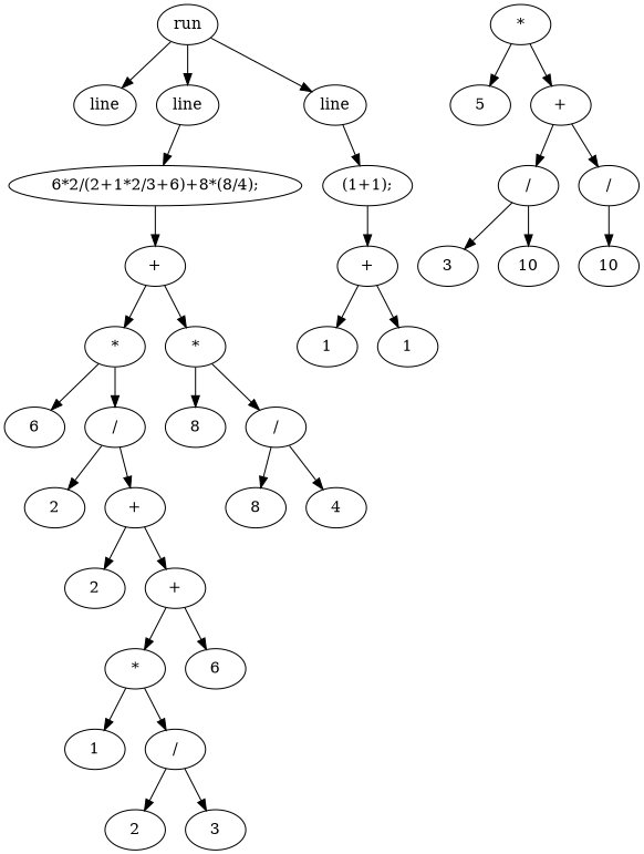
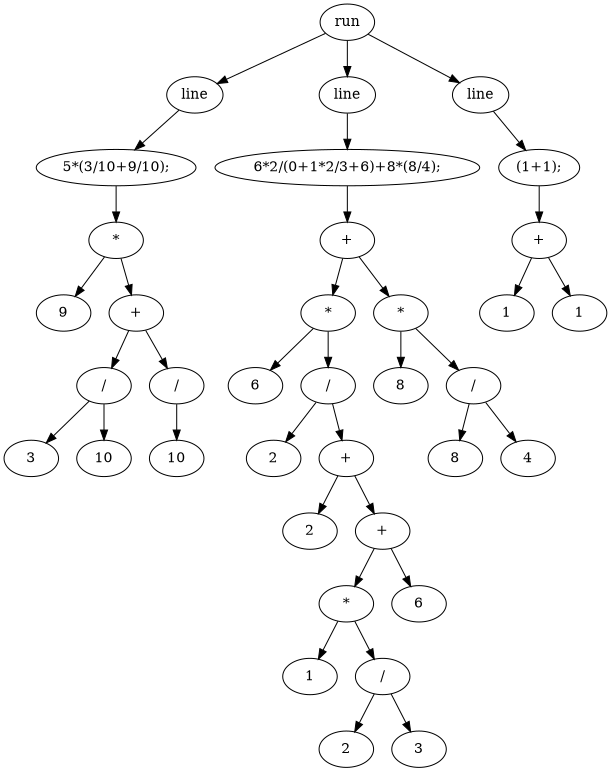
  digraph {
    n1 [label=run]
    n2 [label=line]
    n3 [label=line]
    n4 [label=line]
-   n6 [label="6*2/(2+1*2/3+6)+8*(8/4);"]
+   n5 [label="5*(3/10+9/10);"]
+   n6 [label="6*2/(0+1*2/3+6)+8*(8/4);"]
    n7 [label="(1+1);"]
    n8 [label="*"]
-   n9 [label=5]
+   n9 [label=9]
    n10 [label="+"]
    n11 [label="/"]
    n12 [label="/"]
    n13 [label=3]
    n14 [label=10]
    n15 [label=10]
    n16 [label="+"]
    n17 [label="*"]
    n18 [label="*"]
    n19 [label=6]
    n20 [label="/"]
    n21 [label=8]
    n22 [label="/"]
    n23 [label=2]
    n24 [label="+"]
    n25 [label=2]
    n26 [label="+"]
    n27 [label="*"]
    n28 [label=6]
    n29 [label=1]
    n30 [label="/"]
    n31 [label=2]
    n32 [label=3]
    n33 [label=8]
    n34 [label=4]
    n35 [label="+"]
    n36 [label=1]
    n37 [label=1]
    n1 -> n2
    n1 -> n3
    n1 -> n4
+   n2 -> n5
    n3 -> n6
    n4 -> n7
+   n5 -> n8
    n6 -> n16
    n7 -> n35
    n8 -> n9
    n8 -> n10
    n10 -> n11
    n10 -> n12
    n11 -> n13
    n11 -> n14
    n12 -> n15
    n16 -> n17
    n16 -> n18
    n17 -> n19
    n17 -> n20
    n18 -> n21
    n18 -> n22
    n20 -> n23
    n20 -> n24
    n22 -> n33
    n22 -> n34
    n24 -> n25
    n24 -> n26
    n26 -> n27
    n26 -> n28
    n27 -> n29
    n27 -> n30
    n30 -> n31
    n30 -> n32
    n35 -> n36
    n35 -> n37
  }
